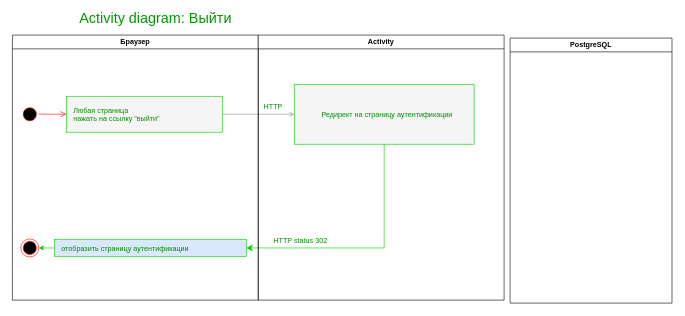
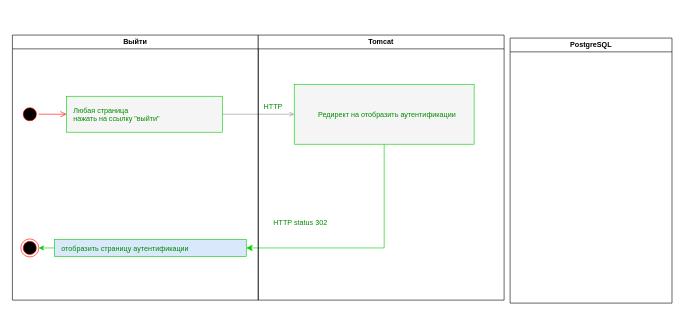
  <mxCell id="0" />
  <mxCell id="1" parent="0" />
  <mxCell id="2" value="Любая страница&#10;нажать на ссылку &quot;выйти&quot;" style="align=left;spacingLeft=10;fillColor=#f5f5f5;strokeColor=#00CC00;fontColor=#008C00;container=0;" parent="1" vertex="1"><mxGeometry x="110" y="160" width="260" height="60" as="geometry" /></mxCell>
- <mxCell id="3" value="Activity diagram: Выйти" style="text;html=1;strokeColor=none;fillColor=none;align=left;verticalAlign=middle;whiteSpace=wrap;rounded=0;fontSize=24;fontColor=#009900;" parent="1" vertex="1"><mxGeometry x="130" y="20" width="890" height="20" as="geometry" /></mxCell>
- <mxCell id="4" value="Редирект на страницу аутентификации" style="align=center;spacingLeft=10;fillColor=#f5f5f5;strokeColor=#00CC00;fontColor=#008C00;container=0;verticalAlign=middle;" vertex="1" parent="1"><mxGeometry x="490" y="140" width="300" height="100" as="geometry" /></mxCell>
+ <mxCell id="4" value="Редирект на отобразить аутентификации" style="align=center;spacingLeft=10;fillColor=#f5f5f5;strokeColor=#00CC00;fontColor=#008C00;container=0;verticalAlign=middle;" vertex="1" parent="1"><mxGeometry x="490" y="140" width="300" height="100" as="geometry" /></mxCell>
  <mxCell id="5" value="" style="edgeStyle=elbowEdgeStyle;elbow=horizontal;verticalAlign=bottom;endArrow=open;endSize=8;strokeColor=#FF0000;endFill=1;rounded=0" edge="1" parent="1" source="7"><mxGeometry x="243" y="191" as="geometry"><mxPoint x="110" y="190" as="targetPoint" /></mxGeometry></mxCell>
  <mxCell id="6" value="" style="endArrow=open;endFill=1;rounded=0;exitX=1;exitY=0.5;exitDx=0;exitDy=0;fontColor=#00CC00;strokeWidth=1;strokeColor=#8F8F8F;" edge="1" parent="1" source="2"><mxGeometry x="520" y="374" as="geometry"><mxPoint x="490" y="190" as="targetPoint" /><mxPoint x="410" y="190" as="sourcePoint" /></mxGeometry></mxCell>
  <mxCell id="7" value="" style="ellipse;shape=startState;fillColor=#000000;strokeColor=#ff0000;container=0;" vertex="1" parent="1"><mxGeometry x="34" y="175" width="30" height="30" as="geometry" /></mxCell>
  <mxCell id="8" value="" style="ellipse;shape=endState;fillColor=#000000;strokeColor=#ff0000;container=0;" vertex="1" parent="1"><mxGeometry x="34" y="398" width="30" height="30" as="geometry" /></mxCell>
  <mxCell id="9" value="" style="edgeStyle=elbowEdgeStyle;elbow=horizontal;verticalAlign=bottom;endArrow=classic;endSize=8;endFill=1;rounded=0;exitX=0.5;exitY=1;exitDx=0;exitDy=0;strokeColor=#00CC00;entryX=1;entryY=0.5;entryDx=0;entryDy=0;" edge="1" parent="1" source="4" target="10"><mxGeometry x="130" y="25" as="geometry"><mxPoint x="420" y="413" as="targetPoint" /><mxPoint x="491" y="413" as="sourcePoint" /><Array as="points"><mxPoint x="640" y="320" /></Array></mxGeometry></mxCell>
  <mxCell id="10" value="отобразить страницу аутентификации" style="align=left;spacingLeft=10;fillColor=#dae8fc;strokeColor=#00CC00;fontColor=#008C00;container=0;" vertex="1" parent="1"><mxGeometry x="90" y="399" width="320" height="28" as="geometry" /></mxCell>
  <mxCell id="11" value="" style="endArrow=classic;html=1;strokeColor=#00CC00;strokeWidth=1;fontSize=24;fontColor=#009900;entryX=1;entryY=0.5;entryDx=0;entryDy=0;exitX=0;exitY=0.5;exitDx=0;exitDy=0;" edge="1" parent="1" source="10" target="8"><mxGeometry width="50" height="50" relative="1" as="geometry"><mxPoint x="533" y="499" as="sourcePoint" /><mxPoint x="583" y="449" as="targetPoint" /></mxGeometry></mxCell>
- <mxCell id="12" value="Браузер" style="swimlane;whiteSpace=wrap" vertex="1" parent="1"><mxGeometry x="20" y="58" width="410" height="442" as="geometry" /></mxCell>
+ <mxCell id="12" value="Выйти" style="swimlane;whiteSpace=wrap" vertex="1" parent="1"><mxGeometry x="20" y="58" width="410" height="442" as="geometry" /></mxCell>
  <mxCell id="13" value="HTTP" style="text;html=1;fillColor=none;align=center;verticalAlign=middle;whiteSpace=wrap;rounded=0;fontColor=#008C00;container=0;" vertex="1" parent="1"><mxGeometry x="430" y="168" width="50" height="20" as="geometry" /></mxCell>
- <mxCell id="14" value="Activity" style="swimlane;whiteSpace=wrap" vertex="1" parent="1"><mxGeometry x="430" y="58" width="410" height="442" as="geometry" /></mxCell>
- <mxCell id="15" value="HTTP status 302" style="text;html=1;fillColor=none;align=center;verticalAlign=middle;whiteSpace=wrap;rounded=0;fontColor=#008C00;container=0;" vertex="1" parent="14"><mxGeometry x="10" y="334" width="121" height="20" as="geometry" /></mxCell>
+ <mxCell id="14" value="Tomcat" style="swimlane;whiteSpace=wrap" vertex="1" parent="1"><mxGeometry x="430" y="58" width="410" height="442" as="geometry" /></mxCell>
+ <mxCell id="15" value="HTTP status 302" style="text;html=1;fillColor=none;align=center;verticalAlign=middle;whiteSpace=wrap;rounded=0;fontColor=#008C00;container=0;" vertex="1" parent="14"><mxGeometry x="10" y="304" width="121" height="20" as="geometry" /></mxCell>
  <mxCell id="16" value="PostgreSQL" style="swimlane;whiteSpace=wrap" vertex="1" parent="1"><mxGeometry x="850" y="63" width="270" height="442" as="geometry" /></mxCell>
